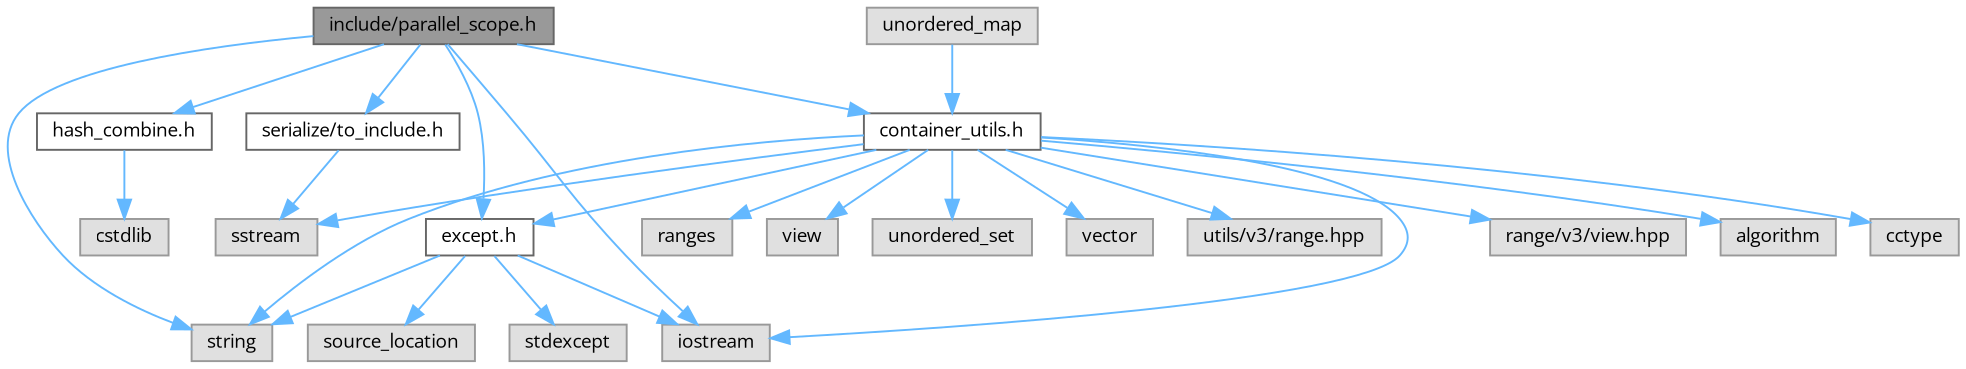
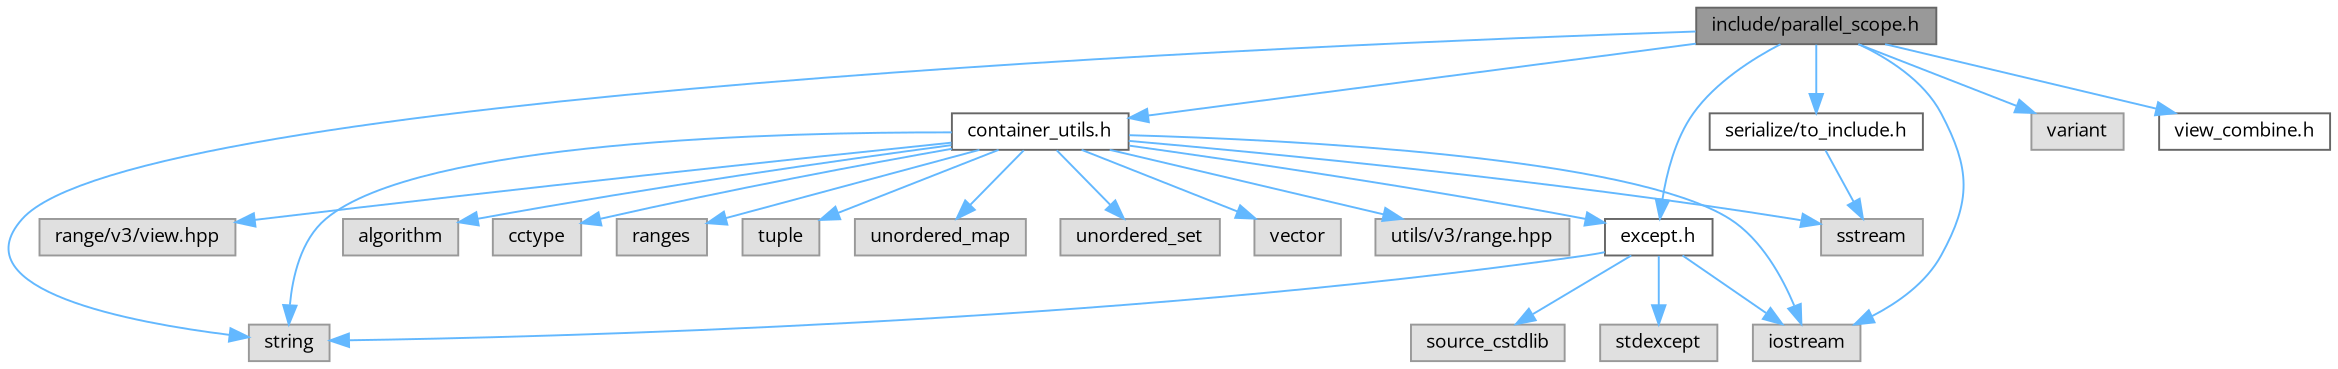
  digraph {
    fontname="Open Sans"
    node [color=grey60 fillcolor="#E0E0E0" fontname="Open Sans" fontsize=10 shape=box style=filled]
    edge [color=steelblue1 fontname="Open Sans" fontsize=10 labelfontname=Helvetica labelfontsize=10 style=solid]
    n1 [color=gray40 fillcolor=grey60 fontcolor=black height=0.2 label="include/parallel_scope.h" width=0.4]
    n2 [height=0.2 label=iostream width=0.4]
    n3 [height=0.2 label=string width=0.4]
+   n4 [height=0.2 label=variant width=0.4]
    n5 [color=grey40 fillcolor=white height=0.2 label="container_utils.h" width=0.4]
    n6 [color=grey40 fillcolor=white height=0.2 label="except.h" width=0.4]
-   n7 [color=grey40 fillcolor=white height=0.2 label="hash_combine.h" width=0.4]
+   n7 [color=grey40 fillcolor=white height=0.2 label="view_combine.h" width=0.4]
    n8 [color=grey40 fillcolor=white height=0.2 label="serialize/to_include.h" width=0.4]
    n9 [height=0.2 label=algorithm width=0.4]
    n10 [height=0.2 label=cctype width=0.4]
    n11 [height=0.2 label=ranges width=0.4]
    n12 [height=0.2 label=sstream width=0.4]
-   n13 [height=0.2 label=view width=0.4]
+   n13 [height=0.2 label=tuple width=0.4]
    n14 [height=0.2 label=unordered_map width=0.4]
    n15 [height=0.2 label=unordered_set width=0.4]
    n16 [height=0.2 label=vector width=0.4]
    n17 [height=0.2 label="utils/v3/range.hpp" width=0.4]
    n18 [height=0.2 label="range/v3/view.hpp" width=0.4]
-   n19 [height=0.2 label=source_location width=0.4]
+   n19 [height=0.2 label=source_cstdlib width=0.4]
    n20 [height=0.2 label=stdexcept width=0.4]
-   n21 [height=0.2 label=cstdlib width=0.4]
    n1 -> n2
    n1 -> n3
+   n1 -> n4
    n1 -> n5
    n1 -> n6
    n1 -> n7
    n1 -> n8
    n5 -> n2
    n5 -> n3
    n5 -> n6
    n5 -> n9
    n5 -> n10
    n5 -> n11
    n5 -> n12
    n5 -> n13
-   n14 -> n5
+   n5 -> n14
    n5 -> n15
    n5 -> n16
    n5 -> n17
    n5 -> n18
    n6 -> n2
    n6 -> n3
    n6 -> n19
    n6 -> n20
-   n7 -> n21
    n8 -> n12
  }
